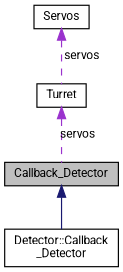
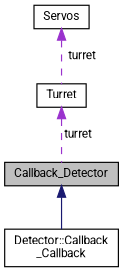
  digraph {
    fontname=Roboto
    node [color=black fillcolor=white fontname=Roboto fontsize=10 shape=record style=filled]
    edge [color=darkorchid3 dir=back fontname=Roboto fontsize=10 labelfontname=Helvetica labelfontsize=10 style=dashed]
    n1 [fillcolor=grey75 fontcolor=black height=0.2 label=Callback_Detector width=0.4]
-   n2 [height=0.2 label="Detector::Callback\l_Detector" width=0.4]
+   n2 [height=0.2 label="Detector::Callback\l_Callback" width=0.4]
    n3 [height=0.2 label=Turret width=0.4]
    n4 [height=0.2 label=Servos width=0.4]
    n1 -> n2 [color=midnightblue style=solid]
-   n3 -> n1 [label=" servos"]
-   n4 -> n3 [label=" servos"]
+   n3 -> n1 [label=" turret"]
+   n4 -> n3 [label=" turret"]
  }
